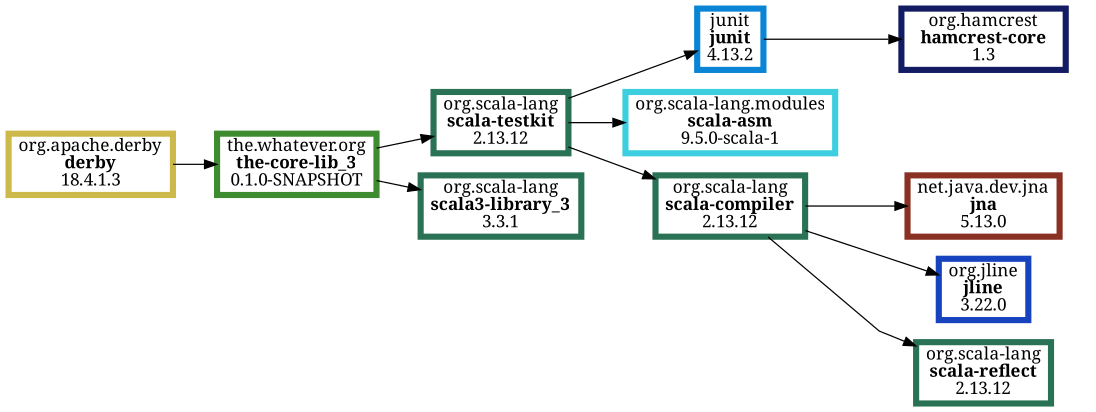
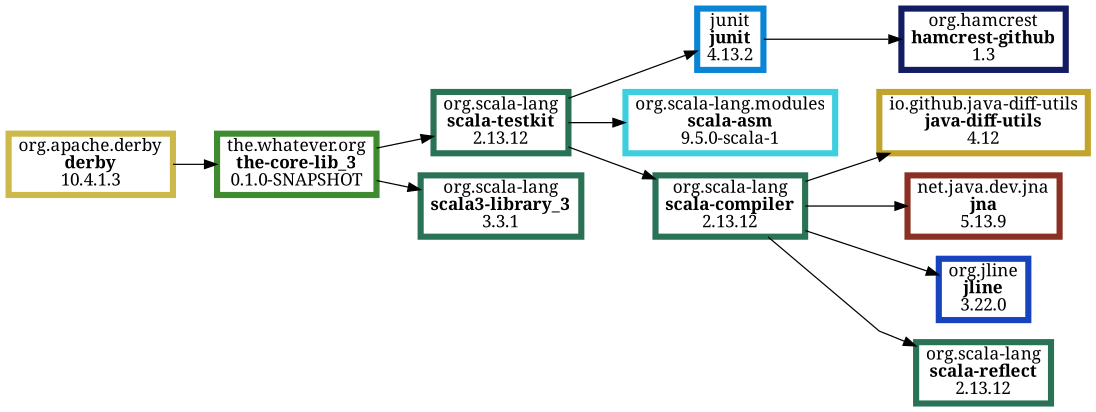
  digraph {
    fontname="Noto Serif"
    rankdir=LR
    splines=polyline
    node [color="#2A7255" fontname="Noto Serif" penwidth=5 shape=box]
    edge [arrowtail=none fontname="Noto Serif"]
+   n1 [color="#C2A42C" label=<io.github.java-diff-utils<BR/><B>java-diff-utils</B><BR/>4.12>]
    n2 [color="#0A85D6" label=<junit<BR/><B>junit</B><BR/>4.13.2>]
-   n3 [color="#131C62" label=<org.hamcrest<BR/><B>hamcrest-core</B><BR/>1.3>]
-   n4 [color="#8B3124" label=<net.java.dev.jna<BR/><B>jna</B><BR/>5.13.0>]
-   n5 [color="#CCB949" label=<org.apache.derby<BR/><B>derby</B><BR/>18.4.1.3>]
+   n3 [color="#131C62" label=<org.hamcrest<BR/><B>hamcrest-github</B><BR/>1.3>]
+   n4 [color="#8B3124" label=<net.java.dev.jna<BR/><B>jna</B><BR/>5.13.9>]
+   n5 [color="#CCB949" label=<org.apache.derby<BR/><B>derby</B><BR/>10.4.1.3>]
    n6 [color="#3F8B2F" label=<the.whatever.org<BR/><B>the-core-lib_3</B><BR/>0.1.0-SNAPSHOT>]
    n7 [color="#1843BE" label=<org.jline<BR/><B>jline</B><BR/>3.22.0>]
    n8 [color="#3DCFDF" label=<org.scala-lang.modules<BR/><B>scala-asm</B><BR/>9.5.0-scala-1>]
    n9 [label=<org.scala-lang<BR/><B>scala-compiler</B><BR/>2.13.12>]
    n10 [label=<org.scala-lang<BR/><B>scala-reflect</B><BR/>2.13.12>]
    n11 [label=<org.scala-lang<BR/><B>scala-testkit</B><BR/>2.13.12>]
    n12 [label=<org.scala-lang<BR/><B>scala3-library_3</B><BR/>3.3.1>]
    n2 -> n3
    n5 -> n6
    n6 -> n11
    n6 -> n12
+   n9 -> n1
    n9 -> n4
    n9 -> n7
    n9 -> n10
    n11 -> n2
    n11 -> n8
    n11 -> n9
  }
